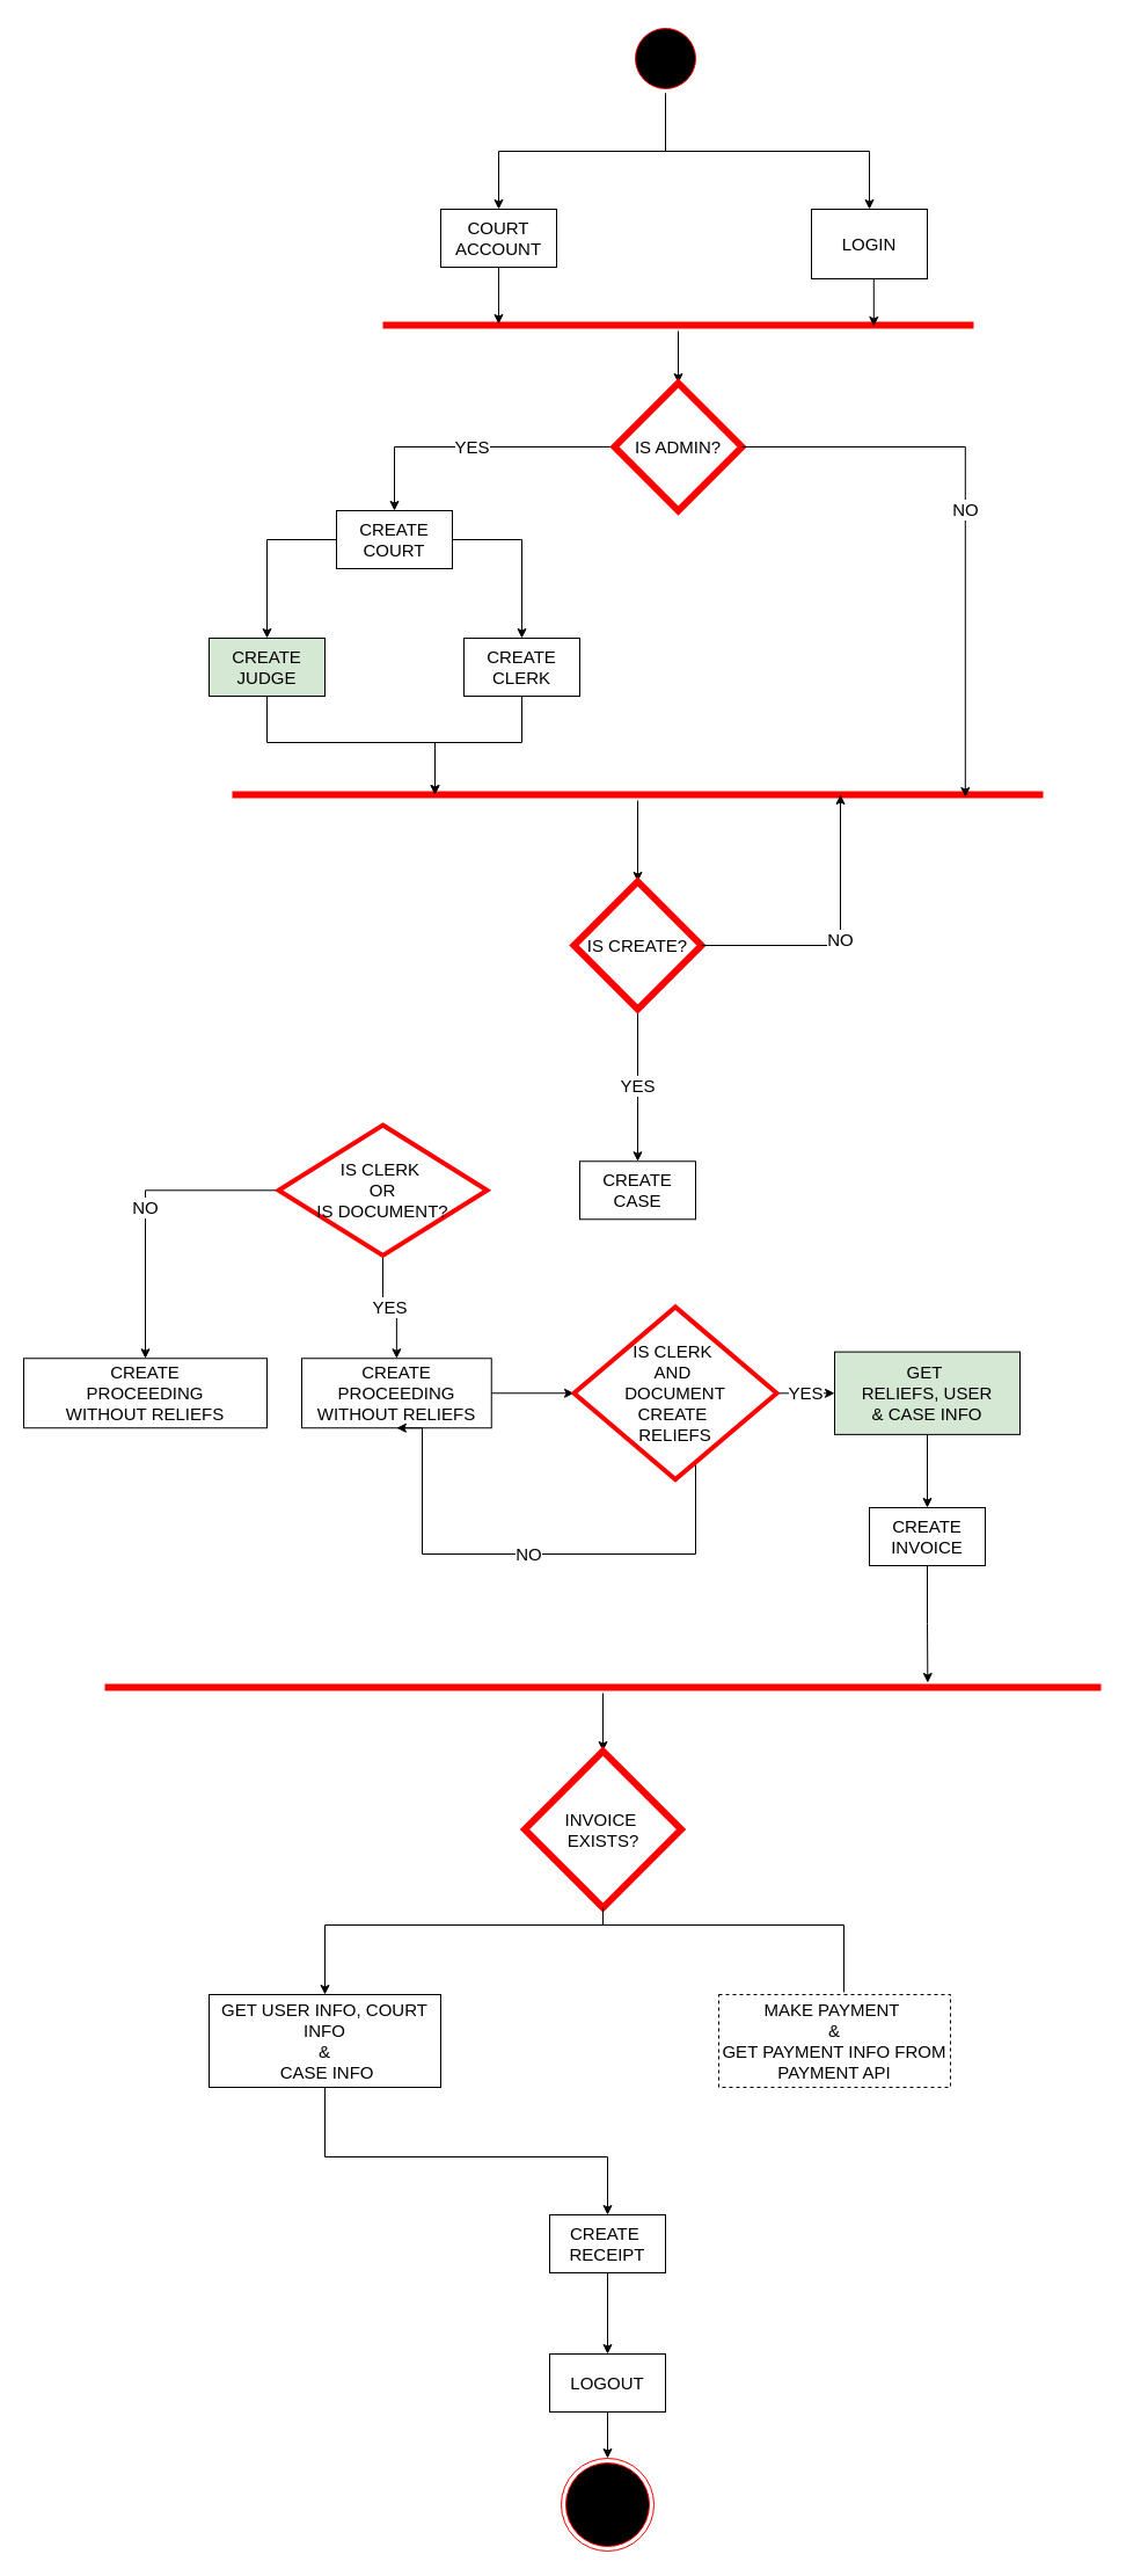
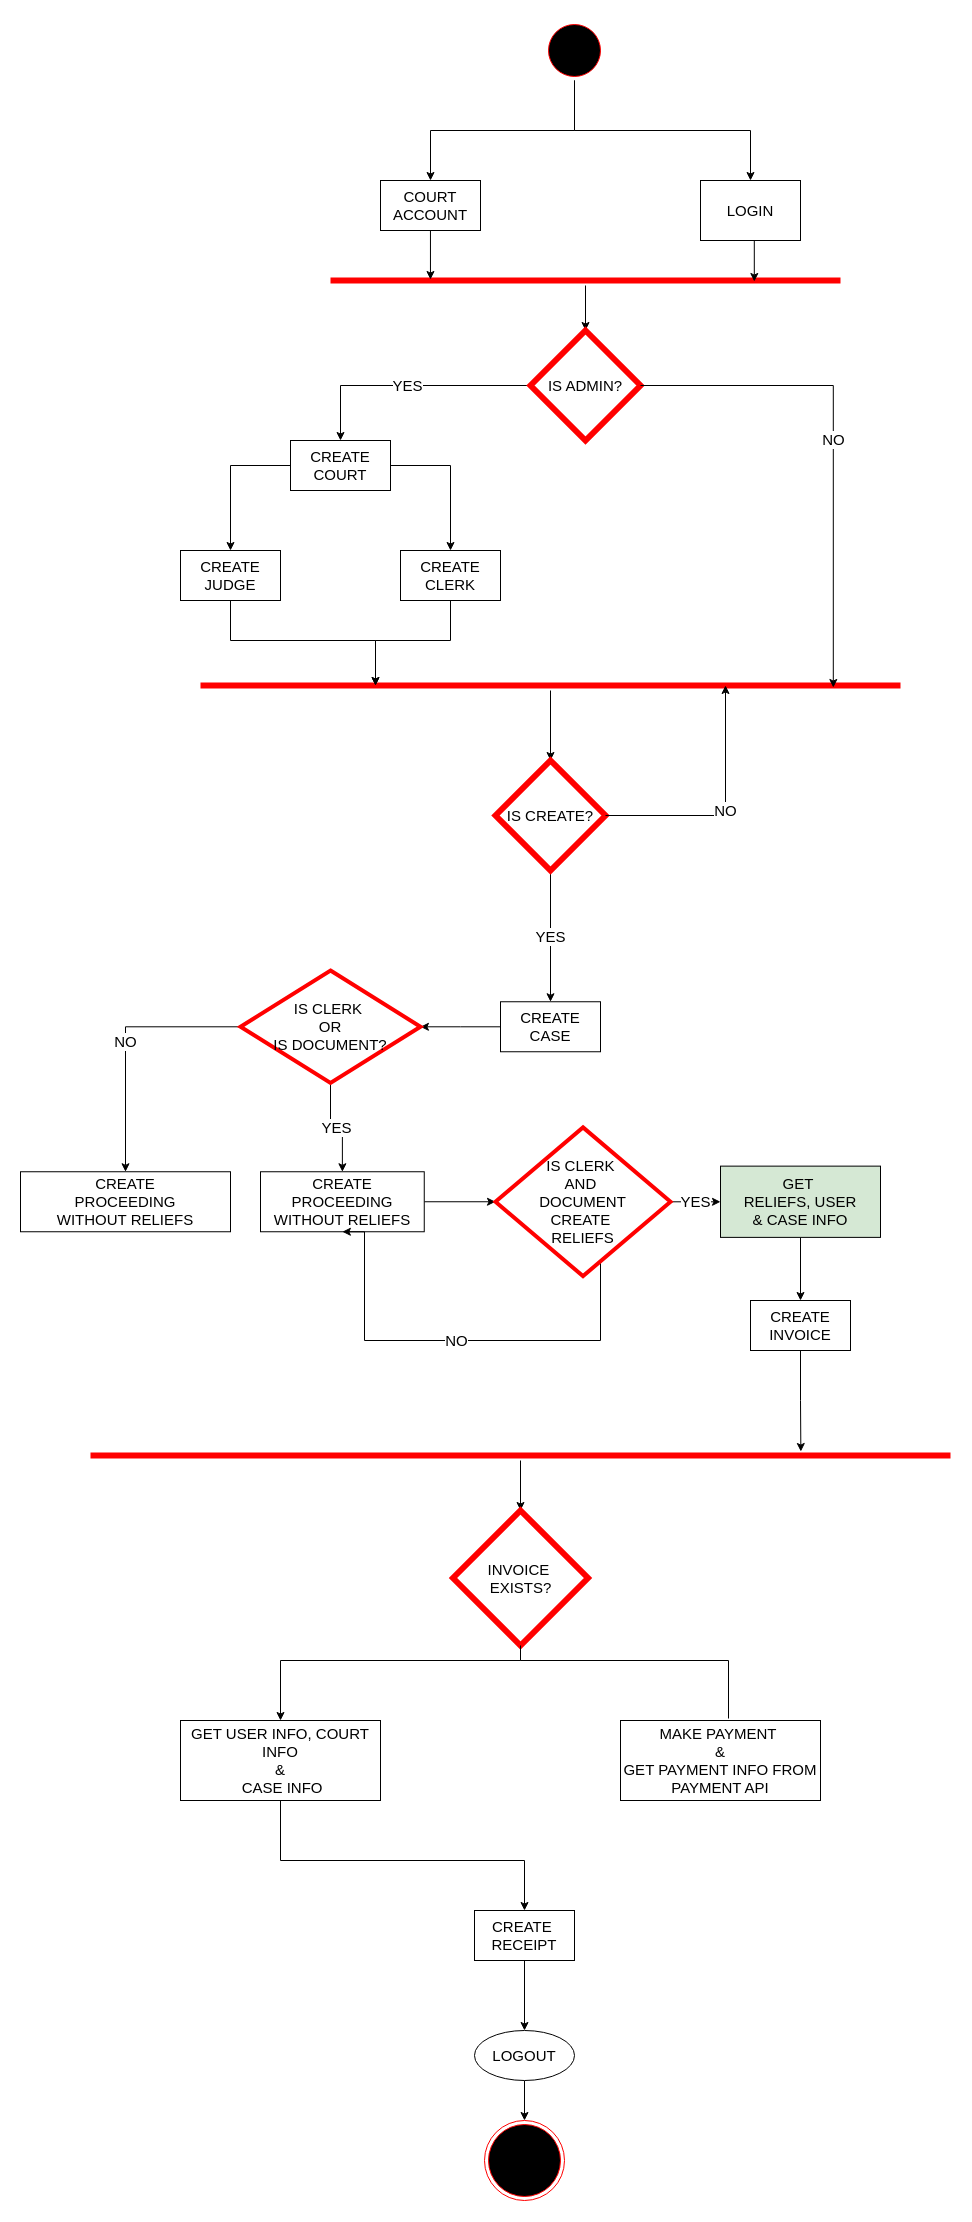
  <mxCell id="0" />
  <mxCell id="1" parent="0" />
  <mxCell id="2" style="edgeStyle=orthogonalEdgeStyle;rounded=0;orthogonalLoop=1;jettySize=auto;html=1;entryX=0.5;entryY=0;entryDx=0;entryDy=0;fontSize=15;" edge="1" parent="1" source="4" target="5"><mxGeometry relative="1" as="geometry"><Array as="points"><mxPoint x="574" y="130" /><mxPoint x="430" y="130" /></Array></mxGeometry></mxCell>
  <mxCell id="3" style="edgeStyle=orthogonalEdgeStyle;rounded=0;orthogonalLoop=1;jettySize=auto;html=1;entryX=0.5;entryY=0;entryDx=0;entryDy=0;fontSize=15;" edge="1" parent="1" source="4" target="6"><mxGeometry relative="1" as="geometry"><Array as="points"><mxPoint x="574" y="130" /><mxPoint x="750" y="130" /></Array></mxGeometry></mxCell>
  <mxCell id="4" value="" style="ellipse;html=1;shape=startState;fillColor=#000000;strokeColor=#ff0000;fontSize=15;" vertex="1" parent="1"><mxGeometry x="544" y="20" width="60" height="60" as="geometry" /></mxCell>
  <mxCell id="5" value="COURT&lt;div style=&quot;font-size: 15px;&quot;&gt;ACCOUNT&lt;/div&gt;" style="html=1;dashed=0;whiteSpace=wrap;fontSize=15;" vertex="1" parent="1"><mxGeometry x="380" y="180" width="100" height="50" as="geometry" /></mxCell>
  <mxCell id="6" value="LOGIN" style="html=1;dashed=0;whiteSpace=wrap;fontSize=15;" vertex="1" parent="1"><mxGeometry x="700" y="180" width="100" height="60" as="geometry" /></mxCell>
  <mxCell id="7" style="edgeStyle=orthogonalEdgeStyle;rounded=0;orthogonalLoop=1;jettySize=auto;html=1;fontSize=15;" edge="1" parent="1" source="9" target="15"><mxGeometry relative="1" as="geometry" /></mxCell>
  <mxCell id="8" style="edgeStyle=orthogonalEdgeStyle;rounded=0;orthogonalLoop=1;jettySize=auto;html=1;fontSize=15;" edge="1" parent="1" source="9" target="14"><mxGeometry relative="1" as="geometry" /></mxCell>
  <mxCell id="9" value="CREATE&lt;div style=&quot;font-size: 15px;&quot;&gt;COURT&lt;/div&gt;" style="html=1;dashed=0;whiteSpace=wrap;fontSize=15;" vertex="1" parent="1"><mxGeometry x="290" y="440" width="100" height="50" as="geometry" /></mxCell>
  <mxCell id="10" value="" style="edgeStyle=orthogonalEdgeStyle;rounded=0;orthogonalLoop=1;jettySize=auto;html=1;fontSize=15;" edge="1" parent="1" source="11" target="13"><mxGeometry relative="1" as="geometry" /></mxCell>
  <mxCell id="11" value="" style="shape=line;html=1;strokeWidth=6;strokeColor=#ff0000;fontSize=15;" vertex="1" parent="1"><mxGeometry x="330" y="275" width="510" height="10" as="geometry" /></mxCell>
  <mxCell id="12" value="YES" style="edgeStyle=orthogonalEdgeStyle;rounded=0;orthogonalLoop=1;jettySize=auto;html=1;entryX=0.5;entryY=0;entryDx=0;entryDy=0;fontSize=15;" edge="1" parent="1" source="13" target="9"><mxGeometry relative="1" as="geometry" /></mxCell>
  <mxCell id="13" value="IS ADMIN?" style="rhombus;whiteSpace=wrap;html=1;strokeColor=#ff0000;strokeWidth=6;fontSize=15;" vertex="1" parent="1"><mxGeometry x="530" y="330" width="110" height="110" as="geometry" /></mxCell>
  <mxCell id="14" value="CREATE&lt;div style=&quot;font-size: 15px;&quot;&gt;CLERK&lt;/div&gt;" style="html=1;dashed=0;whiteSpace=wrap;fontSize=15;" vertex="1" parent="1"><mxGeometry x="400" y="550" width="100" height="50" as="geometry" /></mxCell>
- <mxCell id="15" value="CREATE&lt;div style=&quot;font-size: 15px;&quot;&gt;JUDGE&lt;/div&gt;" style="html=1;dashed=0;whiteSpace=wrap;fontSize=15;fillColor=#d5e8d4;" vertex="1" parent="1"><mxGeometry x="180" y="550" width="100" height="50" as="geometry" /></mxCell>
+ <mxCell id="15" value="CREATE&lt;div style=&quot;font-size: 15px;&quot;&gt;JUDGE&lt;/div&gt;" style="html=1;dashed=0;whiteSpace=wrap;fontSize=15;" vertex="1" parent="1"><mxGeometry x="180" y="550" width="100" height="50" as="geometry" /></mxCell>
  <mxCell id="16" value="" style="edgeStyle=orthogonalEdgeStyle;rounded=0;orthogonalLoop=1;jettySize=auto;html=1;fontSize=15;" edge="1" parent="1" source="17" target="24"><mxGeometry relative="1" as="geometry" /></mxCell>
  <mxCell id="17" value="" style="shape=line;html=1;strokeWidth=6;strokeColor=#ff0000;fontSize=15;" vertex="1" parent="1"><mxGeometry x="200" y="680" width="700" height="10" as="geometry" /></mxCell>
  <mxCell id="18" style="edgeStyle=orthogonalEdgeStyle;rounded=0;orthogonalLoop=1;jettySize=auto;html=1;entryX=0.25;entryY=0.5;entryDx=0;entryDy=0;entryPerimeter=0;fontSize=15;" edge="1" parent="1" source="15" target="17"><mxGeometry relative="1" as="geometry" /></mxCell>
  <mxCell id="19" style="edgeStyle=orthogonalEdgeStyle;rounded=0;orthogonalLoop=1;jettySize=auto;html=1;entryX=0.25;entryY=0.5;entryDx=0;entryDy=0;entryPerimeter=0;fontSize=15;" edge="1" parent="1" source="14" target="17"><mxGeometry relative="1" as="geometry" /></mxCell>
  <mxCell id="20" style="edgeStyle=orthogonalEdgeStyle;rounded=0;orthogonalLoop=1;jettySize=auto;html=1;entryX=0.196;entryY=0.4;entryDx=0;entryDy=0;entryPerimeter=0;fontSize=15;" edge="1" parent="1" source="5" target="11"><mxGeometry relative="1" as="geometry" /></mxCell>
  <mxCell id="21" style="edgeStyle=orthogonalEdgeStyle;rounded=0;orthogonalLoop=1;jettySize=auto;html=1;entryX=0.831;entryY=0.6;entryDx=0;entryDy=0;entryPerimeter=0;fontSize=15;" edge="1" parent="1" source="6" target="11"><mxGeometry relative="1" as="geometry"><Array as="points"><mxPoint x="754" y="240" /><mxPoint x="754" y="240" /></Array></mxGeometry></mxCell>
  <mxCell id="22" value="NO" style="edgeStyle=orthogonalEdgeStyle;rounded=0;orthogonalLoop=1;jettySize=auto;html=1;entryX=0.904;entryY=0.7;entryDx=0;entryDy=0;entryPerimeter=0;fontSize=15;" edge="1" parent="1" source="13" target="17"><mxGeometry relative="1" as="geometry"><Array as="points"><mxPoint x="833" y="385" /></Array></mxGeometry></mxCell>
  <mxCell id="23" value="YES" style="edgeStyle=orthogonalEdgeStyle;rounded=0;orthogonalLoop=1;jettySize=auto;html=1;fontSize=15;" edge="1" parent="1" source="24" target="27"><mxGeometry relative="1" as="geometry" /></mxCell>
  <mxCell id="24" value="IS CREATE?" style="rhombus;whiteSpace=wrap;html=1;strokeColor=#ff0000;strokeWidth=6;fontSize=15;" vertex="1" parent="1"><mxGeometry x="495" y="760" width="110" height="110" as="geometry" /></mxCell>
  <mxCell id="25" value="CREATE INVOICE" style="html=1;dashed=0;whiteSpace=wrap;fontSize=15;" vertex="1" parent="1"><mxGeometry x="750" y="1300" width="100" height="50" as="geometry" /></mxCell>
+ <mxCell id="26" value="" style="edgeStyle=orthogonalEdgeStyle;rounded=0;orthogonalLoop=1;jettySize=auto;html=1;fontSize=15;" edge="1" parent="1" source="27" target="31"><mxGeometry relative="1" as="geometry" /></mxCell>
  <mxCell id="27" value="CREATE&lt;div style=&quot;font-size: 15px;&quot;&gt;CASE&lt;/div&gt;" style="html=1;dashed=0;whiteSpace=wrap;fontSize=15;" vertex="1" parent="1"><mxGeometry x="500" y="1001.25" width="100" height="50" as="geometry" /></mxCell>
  <mxCell id="28" value="CREATE&lt;div style=&quot;font-size: 15px;&quot;&gt;PROCEEDING&lt;/div&gt;&lt;div style=&quot;font-size: 15px;&quot;&gt;WITHOUT RELIEFS&lt;/div&gt;" style="html=1;dashed=0;whiteSpace=wrap;fontSize=15;" vertex="1" parent="1"><mxGeometry x="20" y="1171.25" width="210" height="60" as="geometry" /></mxCell>
  <mxCell id="29" value="NO" style="edgeStyle=orthogonalEdgeStyle;rounded=0;orthogonalLoop=1;jettySize=auto;html=1;entryX=0.5;entryY=0;entryDx=0;entryDy=0;fontSize=15;" edge="1" parent="1" source="31" target="28"><mxGeometry relative="1" as="geometry" /></mxCell>
  <mxCell id="30" value="YES" style="edgeStyle=orthogonalEdgeStyle;rounded=0;orthogonalLoop=1;jettySize=auto;html=1;entryX=0.5;entryY=0;entryDx=0;entryDy=0;fontSize=15;" edge="1" parent="1" source="31" target="33"><mxGeometry relative="1" as="geometry" /></mxCell>
  <mxCell id="31" value="IS CLERK&amp;nbsp;&lt;div style=&quot;font-size: 15px;&quot;&gt;OR&lt;/div&gt;&lt;div style=&quot;font-size: 15px;&quot;&gt;IS DOCUMENT?&lt;/div&gt;" style="rhombus;whiteSpace=wrap;html=1;dashed=0;strokeColor=#ff0000;strokeWidth=4;fontSize=15;" vertex="1" parent="1"><mxGeometry x="240" y="970" width="180" height="112.5" as="geometry" /></mxCell>
  <mxCell id="32" style="edgeStyle=orthogonalEdgeStyle;rounded=0;orthogonalLoop=1;jettySize=auto;html=1;entryX=0;entryY=0.5;entryDx=0;entryDy=0;fontSize=15;" edge="1" parent="1" source="33" target="37"><mxGeometry relative="1" as="geometry" /></mxCell>
  <mxCell id="33" value="CREATE&lt;div style=&quot;font-size: 15px;&quot;&gt;PROCEEDING&lt;/div&gt;&lt;div style=&quot;font-size: 15px;&quot;&gt;WITHOUT RELIEFS&lt;/div&gt;" style="html=1;dashed=0;whiteSpace=wrap;fontSize=15;" vertex="1" parent="1"><mxGeometry x="260" y="1171.25" width="163.75" height="60" as="geometry" /></mxCell>
  <mxCell id="34" value="NO" style="edgeStyle=orthogonalEdgeStyle;rounded=0;orthogonalLoop=1;jettySize=auto;html=1;entryX=0.75;entryY=0.5;entryDx=0;entryDy=0;entryPerimeter=0;fontSize=15;" edge="1" parent="1" source="24" target="17"><mxGeometry relative="1" as="geometry"><Array as="points"><mxPoint x="725" y="815" /></Array></mxGeometry></mxCell>
  <mxCell id="35" value="YES" style="edgeStyle=orthogonalEdgeStyle;rounded=0;orthogonalLoop=1;jettySize=auto;html=1;fontSize=15;" edge="1" parent="1" source="37" target="39"><mxGeometry relative="1" as="geometry" /></mxCell>
  <mxCell id="36" value="NO" style="edgeStyle=orthogonalEdgeStyle;rounded=0;orthogonalLoop=1;jettySize=auto;html=1;entryX=0.5;entryY=1;entryDx=0;entryDy=0;fontSize=15;" edge="1" parent="1" source="37" target="33"><mxGeometry relative="1" as="geometry"><Array as="points"><mxPoint x="600" y="1340" /><mxPoint x="364" y="1340" /></Array></mxGeometry></mxCell>
  <mxCell id="37" value="IS CLERK&amp;nbsp;&lt;div style=&quot;font-size: 15px;&quot;&gt;AND&amp;nbsp;&lt;/div&gt;&lt;div style=&quot;font-size: 15px;&quot;&gt;DOCUMENT&lt;/div&gt;&lt;div style=&quot;font-size: 15px;&quot;&gt;CREATE&amp;nbsp;&lt;/div&gt;&lt;div style=&quot;font-size: 15px;&quot;&gt;RELIEFS&lt;/div&gt;" style="rhombus;whiteSpace=wrap;html=1;dashed=0;strokeColor=#ff0000;strokeWidth=4;fontSize=15;" vertex="1" parent="1"><mxGeometry x="495" y="1126.88" width="175" height="148.75" as="geometry" /></mxCell>
  <mxCell id="38" style="edgeStyle=orthogonalEdgeStyle;rounded=0;orthogonalLoop=1;jettySize=auto;html=1;entryX=0.5;entryY=0;entryDx=0;entryDy=0;fontSize=15;" edge="1" parent="1" source="39" target="25"><mxGeometry relative="1" as="geometry" /></mxCell>
  <mxCell id="39" value="GET&amp;nbsp;&lt;div style=&quot;font-size: 15px;&quot;&gt;RELIEFS, USER&lt;/div&gt;&lt;div style=&quot;font-size: 15px;&quot;&gt;&amp;amp; CASE INFO&lt;/div&gt;" style="html=1;dashed=0;whiteSpace=wrap;fontSize=15;fillColor=#d5e8d4;" vertex="1" parent="1"><mxGeometry x="720" y="1165.63" width="160" height="71.25" as="geometry" /></mxCell>
  <mxCell id="40" value="" style="edgeStyle=orthogonalEdgeStyle;rounded=0;orthogonalLoop=1;jettySize=auto;html=1;fontSize=15;" edge="1" parent="1" source="41" target="44"><mxGeometry relative="1" as="geometry" /></mxCell>
  <mxCell id="41" value="" style="shape=line;html=1;strokeWidth=6;strokeColor=#ff0000;fontSize=15;" vertex="1" parent="1"><mxGeometry x="90" y="1450" width="860" height="10" as="geometry" /></mxCell>
  <mxCell id="42" style="edgeStyle=orthogonalEdgeStyle;rounded=0;orthogonalLoop=1;jettySize=auto;html=1;entryX=0.826;entryY=0.1;entryDx=0;entryDy=0;entryPerimeter=0;fontSize=15;" edge="1" parent="1" source="25" target="41"><mxGeometry relative="1" as="geometry" /></mxCell>
  <mxCell id="43" style="edgeStyle=orthogonalEdgeStyle;rounded=0;orthogonalLoop=1;jettySize=auto;html=1;fontSize=15;" edge="1" parent="1" source="44" target="46"><mxGeometry relative="1" as="geometry"><Array as="points"><mxPoint x="520" y="1660" /><mxPoint x="280" y="1660" /></Array></mxGeometry></mxCell>
  <mxCell id="44" value="INVOICE&amp;nbsp;&lt;div style=&quot;font-size: 15px;&quot;&gt;EXISTS?&lt;/div&gt;" style="rhombus;whiteSpace=wrap;html=1;strokeColor=#ff0000;strokeWidth=6;fontSize=15;" vertex="1" parent="1"><mxGeometry x="452.5" y="1510" width="135" height="135" as="geometry" /></mxCell>
  <mxCell id="45" style="edgeStyle=orthogonalEdgeStyle;rounded=0;orthogonalLoop=1;jettySize=auto;html=1;fontSize=15;" edge="1" parent="1" source="46" target="50"><mxGeometry relative="1" as="geometry"><Array as="points"><mxPoint x="280" y="1860" /><mxPoint x="524" y="1860" /></Array></mxGeometry></mxCell>
  <mxCell id="46" value="GET USER INFO, COURT INFO&lt;div style=&quot;font-size: 15px;&quot;&gt;&amp;amp;&lt;br style=&quot;font-size: 15px;&quot;&gt;&lt;div style=&quot;font-size: 15px;&quot;&gt;&amp;nbsp;CASE INFO&lt;/div&gt;&lt;/div&gt;" style="html=1;dashed=0;whiteSpace=wrap;fontSize=15;" vertex="1" parent="1"><mxGeometry x="180" y="1720" width="200" height="80" as="geometry" /></mxCell>
- <mxCell id="47" value="MAKE PAYMENT&amp;nbsp;&lt;div style=&quot;font-size: 15px;&quot;&gt;&amp;amp;&lt;/div&gt;&lt;div style=&quot;font-size: 15px;&quot;&gt;GET PAYMENT INFO FROM PAYMENT API&lt;/div&gt;" style="html=1;dashed=1;whiteSpace=wrap;fontSize=15;" vertex="1" parent="1"><mxGeometry x="620" y="1720" width="200" height="80" as="geometry" /></mxCell>
+ <mxCell id="47" value="MAKE PAYMENT&amp;nbsp;&lt;div style=&quot;font-size: 15px;&quot;&gt;&amp;amp;&lt;/div&gt;&lt;div style=&quot;font-size: 15px;&quot;&gt;GET PAYMENT INFO FROM PAYMENT API&lt;/div&gt;" style="html=1;dashed=0;whiteSpace=wrap;fontSize=15;" vertex="1" parent="1"><mxGeometry x="620" y="1720" width="200" height="80" as="geometry" /></mxCell>
  <mxCell id="48" style="edgeStyle=orthogonalEdgeStyle;rounded=0;orthogonalLoop=1;jettySize=auto;html=1;entryX=0.54;entryY=-0.025;entryDx=0;entryDy=0;entryPerimeter=0;fontSize=15;endArrow=none;" edge="1" parent="1" source="44" target="47"><mxGeometry relative="1" as="geometry"><Array as="points"><mxPoint x="520" y="1660" /><mxPoint x="728" y="1660" /></Array></mxGeometry></mxCell>
  <mxCell id="49" style="edgeStyle=orthogonalEdgeStyle;rounded=0;orthogonalLoop=1;jettySize=auto;html=1;entryX=0.5;entryY=0;entryDx=0;entryDy=0;fontSize=15;" edge="1" parent="1" source="50" target="53"><mxGeometry relative="1" as="geometry" /></mxCell>
  <mxCell id="50" value="CREATE&amp;nbsp;&lt;div style=&quot;font-size: 15px;&quot;&gt;RECEIPT&lt;/div&gt;" style="html=1;dashed=0;whiteSpace=wrap;fontSize=15;" vertex="1" parent="1"><mxGeometry x="474" y="1910" width="100" height="50" as="geometry" /></mxCell>
  <mxCell id="51" value="" style="ellipse;html=1;shape=endState;fillColor=#000000;strokeColor=#ff0000;fontSize=15;" vertex="1" parent="1"><mxGeometry x="484" y="2120" width="80" height="80" as="geometry" /></mxCell>
  <mxCell id="52" style="edgeStyle=orthogonalEdgeStyle;rounded=0;orthogonalLoop=1;jettySize=auto;html=1;entryX=0.5;entryY=0;entryDx=0;entryDy=0;fontSize=15;" edge="1" parent="1" source="53" target="51"><mxGeometry relative="1" as="geometry" /></mxCell>
- <mxCell id="53" value="LOGOUT" style="html=1;dashed=0;whiteSpace=wrap;fontSize=15;" vertex="1" parent="1"><mxGeometry x="474" y="2030" width="100" height="50" as="geometry" /></mxCell>
+ <mxCell id="53" value="LOGOUT" style="ellipse;html=1;dashed=0;whiteSpace=wrap;fontSize=15;" vertex="1" parent="1"><mxGeometry x="474" y="2030" width="100" height="50" as="geometry" /></mxCell>
